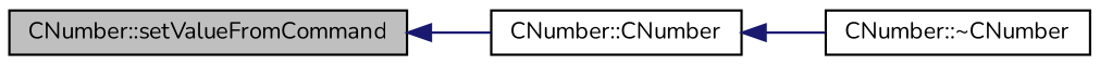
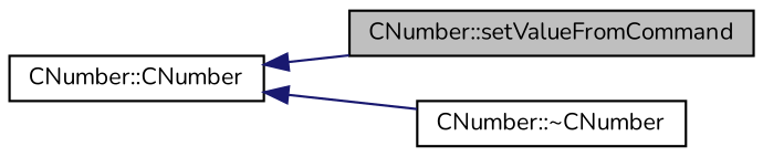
  digraph {
    fontname=Nunito
    rankdir=LR
    node [color=black fillcolor=white fontname=Nunito fontsize=10 shape=record style=filled]
    edge [color=midnightblue dir=back fontname=Nunito fontsize=10 labelfontname=Helvetica labelfontsize=10 style=solid]
    n1 [fillcolor=grey75 fontcolor=black height=0.2 label="CNumber::setValueFromCommand" width=0.4]
    n2 [height=0.2 label="CNumber::CNumber" width=0.4]
    n3 [height=0.2 label="CNumber::~CNumber" width=0.4]
-   n1 -> n2
+   n2 -> n1
    n2 -> n3
  }
